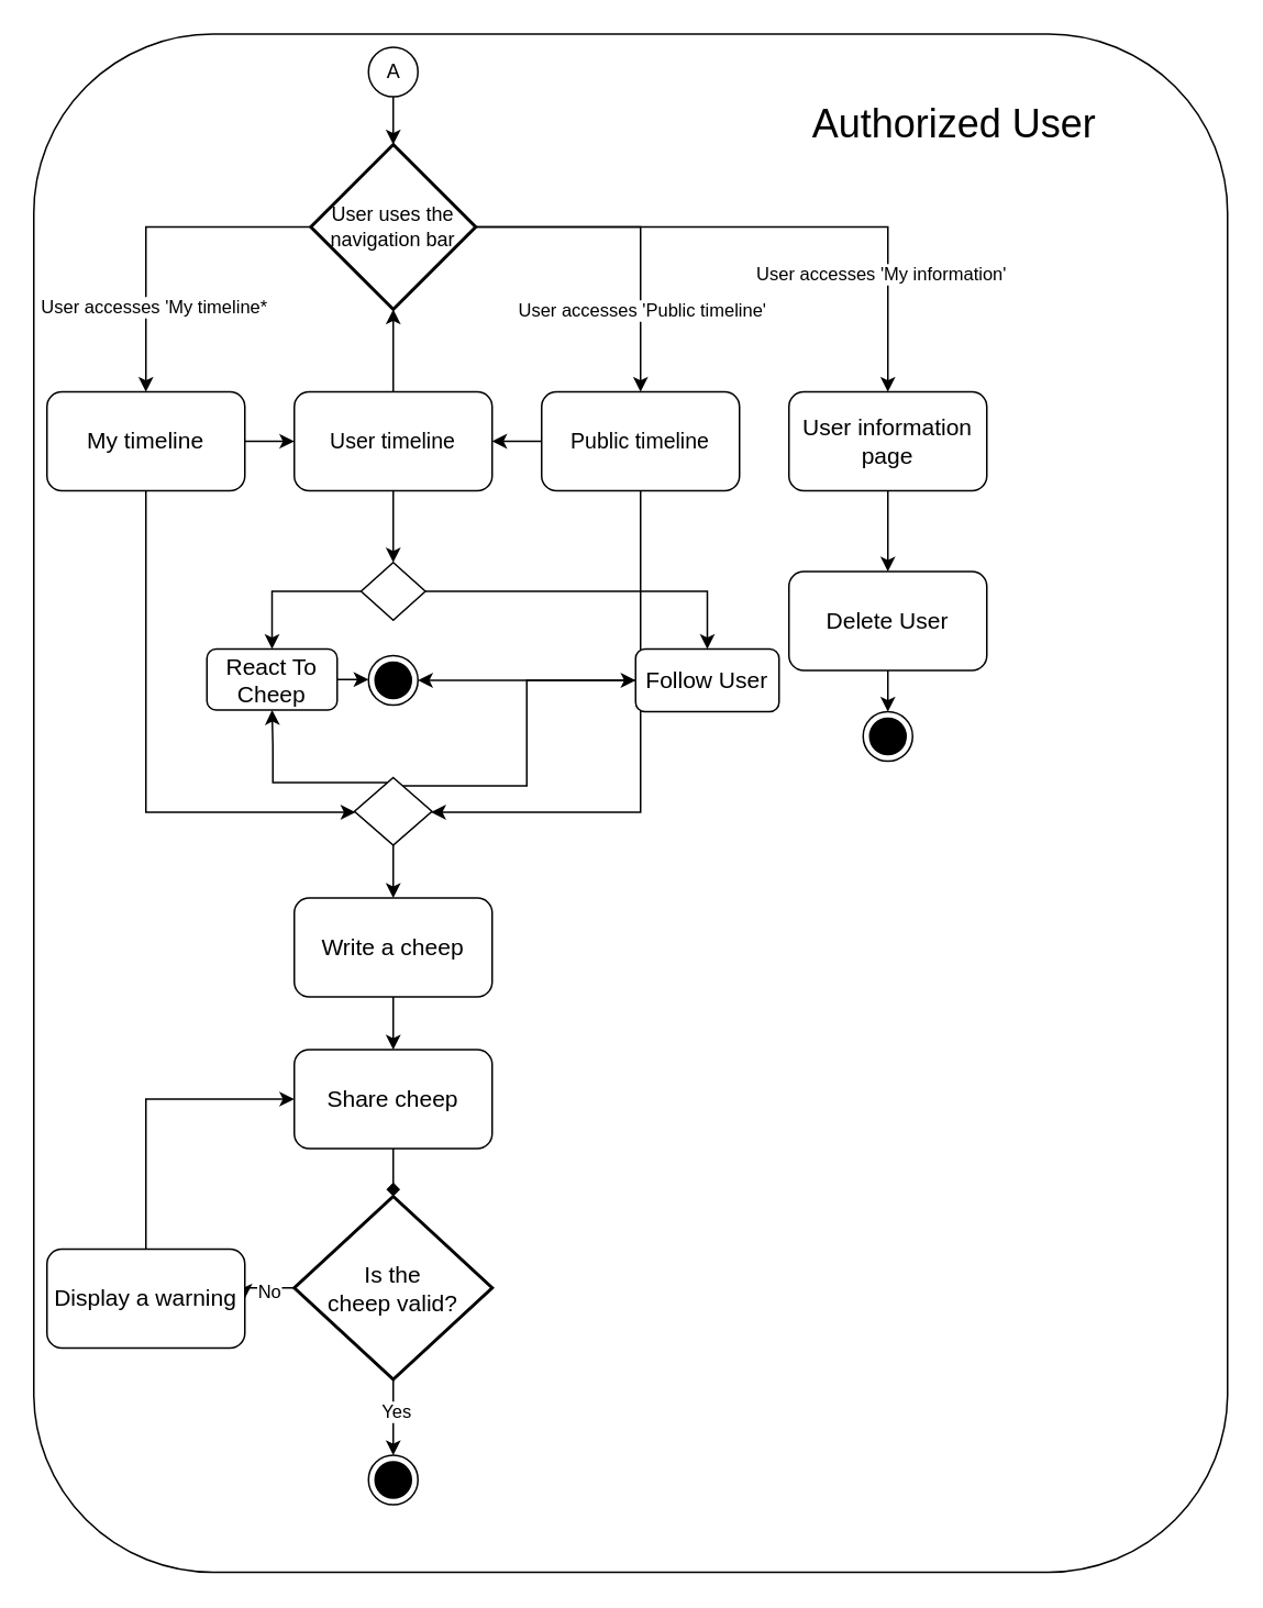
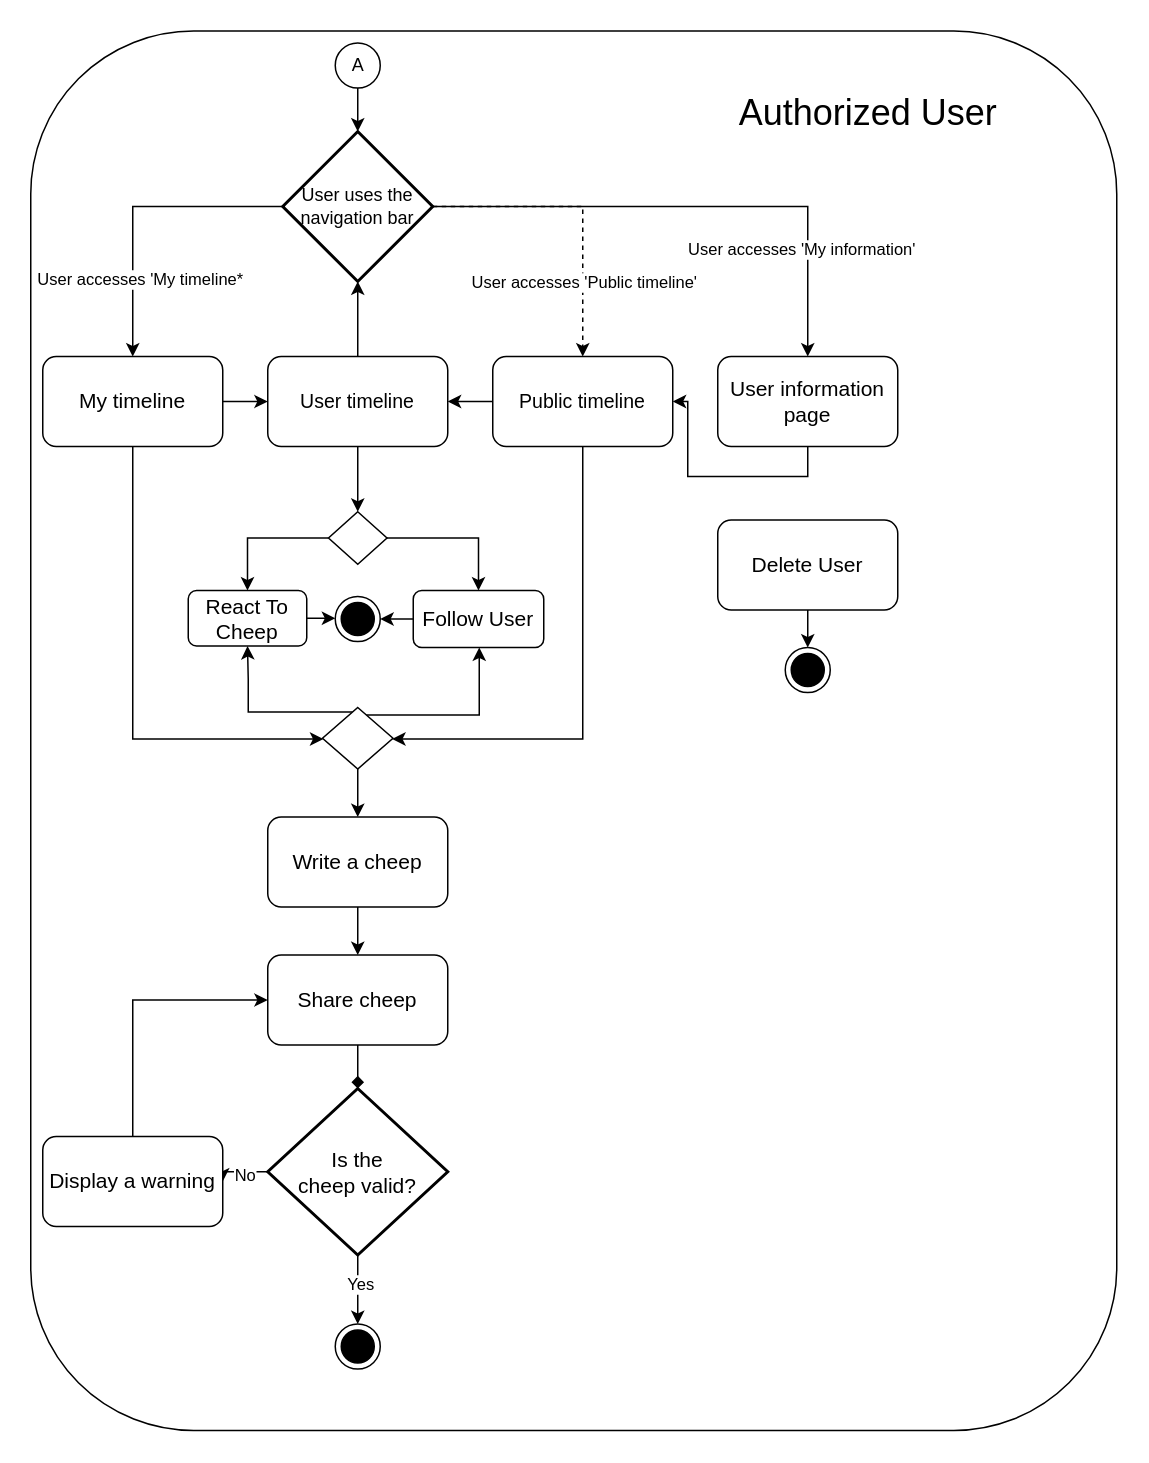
  <mxCell id="0" />
  <mxCell id="1" parent="0" />
  <mxCell id="2" value="" style="rounded=1;whiteSpace=wrap;html=1;" parent="1" vertex="1"><mxGeometry x="20" y="20" width="724" height="933" as="geometry" /></mxCell>
  <mxCell id="3" value="A" style="ellipse;html=1;" parent="1" vertex="1"><mxGeometry x="223" y="28" width="30" height="30" as="geometry" /></mxCell>
  <mxCell id="4" value="&lt;font style=&quot;font-size: 13px;&quot;&gt;User timeline&lt;/font&gt;" style="rounded=1;whiteSpace=wrap;html=1;" parent="1" vertex="1"><mxGeometry x="178" y="237" width="120" height="60" as="geometry" /></mxCell>
  <mxCell id="5" style="edgeStyle=orthogonalEdgeStyle;rounded=0;orthogonalLoop=1;jettySize=auto;html=1;exitX=1;exitY=0.5;exitDx=0;exitDy=0;entryX=0;entryY=0.5;entryDx=0;entryDy=0;" parent="1" source="7" target="4" edge="1"><mxGeometry relative="1" as="geometry" /></mxCell>
  <mxCell id="6" style="edgeStyle=orthogonalEdgeStyle;rounded=0;orthogonalLoop=1;jettySize=auto;html=1;exitX=0.5;exitY=1;exitDx=0;exitDy=0;" parent="1" source="7" target="36" edge="1"><mxGeometry relative="1" as="geometry"><mxPoint x="178" y="508" as="targetPoint" /><Array as="points"><mxPoint x="88" y="492" /></Array></mxGeometry></mxCell>
  <mxCell id="7" value="&lt;font style=&quot;font-size: 14px;&quot;&gt;My timeline&lt;/font&gt;" style="rounded=1;whiteSpace=wrap;html=1;" parent="1" vertex="1"><mxGeometry x="28" y="237" width="120" height="60" as="geometry" /></mxCell>
  <mxCell id="8" style="edgeStyle=orthogonalEdgeStyle;rounded=0;orthogonalLoop=1;jettySize=auto;html=1;exitX=0.5;exitY=1;exitDx=0;exitDy=0;entryX=0.5;entryY=0;entryDx=0;entryDy=0;" parent="1" source="9" target="10" edge="1"><mxGeometry relative="1" as="geometry" /></mxCell>
  <mxCell id="9" value="&lt;font style=&quot;font-size: 14px;&quot;&gt;Write a cheep&lt;/font&gt;" style="rounded=1;whiteSpace=wrap;html=1;" parent="1" vertex="1"><mxGeometry x="178" y="544" width="120" height="60" as="geometry" /></mxCell>
  <mxCell id="10" value="&lt;font style=&quot;font-size: 14px;&quot;&gt;Share cheep&lt;/font&gt;" style="rounded=1;whiteSpace=wrap;html=1;" parent="1" vertex="1"><mxGeometry x="178" y="636" width="120" height="60" as="geometry" /></mxCell>
  <mxCell id="11" style="edgeStyle=orthogonalEdgeStyle;rounded=0;orthogonalLoop=1;jettySize=auto;html=1;exitX=0;exitY=0.5;exitDx=0;exitDy=0;exitPerimeter=0;entryX=1;entryY=0.5;entryDx=0;entryDy=0;" parent="1" source="15" target="17" edge="1"><mxGeometry relative="1" as="geometry" /></mxCell>
  <mxCell id="12" value="No" style="edgeLabel;html=1;align=center;verticalAlign=middle;resizable=0;points=[];" parent="11" vertex="1" connectable="0"><mxGeometry x="-0.121" y="2" relative="1" as="geometry"><mxPoint as="offset" /></mxGeometry></mxCell>
  <mxCell id="13" value="" style="edgeStyle=orthogonalEdgeStyle;rounded=0;orthogonalLoop=1;jettySize=auto;html=1;" edge="1" parent="1" source="15" target="48"><mxGeometry relative="1" as="geometry" /></mxCell>
  <mxCell id="14" value="Yes" style="edgeLabel;html=1;align=center;verticalAlign=middle;resizable=0;points=[];" vertex="1" connectable="0" parent="13"><mxGeometry x="-0.174" y="1" relative="1" as="geometry"><mxPoint as="offset" /></mxGeometry></mxCell>
  <mxCell id="15" value="&lt;font style=&quot;font-size: 14px;&quot;&gt;Is the &lt;br&gt;cheep valid?&lt;/font&gt;" style="strokeWidth=2;html=1;shape=mxgraph.flowchart.decision;whiteSpace=wrap;" parent="1" vertex="1"><mxGeometry x="178" y="725" width="120" height="111" as="geometry" /></mxCell>
  <mxCell id="16" style="edgeStyle=orthogonalEdgeStyle;rounded=0;orthogonalLoop=1;jettySize=auto;html=1;exitX=0.5;exitY=0;exitDx=0;exitDy=0;entryX=0;entryY=0.5;entryDx=0;entryDy=0;" parent="1" source="17" target="10" edge="1"><mxGeometry relative="1" as="geometry" /></mxCell>
  <mxCell id="17" value="&lt;font style=&quot;font-size: 14px;&quot;&gt;Display a warning&lt;/font&gt;" style="rounded=1;whiteSpace=wrap;html=1;" parent="1" vertex="1"><mxGeometry x="28" y="757" width="120" height="60" as="geometry" /></mxCell>
  <mxCell id="18" style="edgeStyle=orthogonalEdgeStyle;rounded=0;orthogonalLoop=1;jettySize=auto;html=1;exitX=0.5;exitY=1;exitDx=0;exitDy=0;entryX=0.5;entryY=0;entryDx=0;entryDy=0;entryPerimeter=0;endArrow=diamond;" parent="1" source="10" target="15" edge="1"><mxGeometry relative="1" as="geometry" /></mxCell>
- <mxCell id="19" style="edgeStyle=orthogonalEdgeStyle;rounded=0;orthogonalLoop=1;jettySize=auto;html=1;exitX=0.5;exitY=1;exitDx=0;exitDy=0;" parent="1" source="20" target="47" edge="1"><mxGeometry relative="1" as="geometry"><mxPoint x="538" y="343" as="targetPoint" /></mxGeometry></mxCell>
+ <mxCell id="19" style="edgeStyle=orthogonalEdgeStyle;rounded=0;orthogonalLoop=1;jettySize=auto;html=1;exitX=0.5;exitY=1;exitDx=0;exitDy=0;" parent="1" source="20" target="31" edge="1"><mxGeometry relative="1" as="geometry"><mxPoint x="538" y="343" as="targetPoint" /></mxGeometry></mxCell>
  <mxCell id="20" value="&lt;font style=&quot;font-size: 14px;&quot;&gt;User information page&lt;/font&gt;" style="rounded=1;whiteSpace=wrap;html=1;" parent="1" vertex="1"><mxGeometry x="478" y="237" width="120" height="60" as="geometry" /></mxCell>
  <mxCell id="21" style="edgeStyle=orthogonalEdgeStyle;rounded=0;orthogonalLoop=1;jettySize=auto;html=1;exitX=0;exitY=0.5;exitDx=0;exitDy=0;exitPerimeter=0;entryX=0.5;entryY=0;entryDx=0;entryDy=0;" parent="1" source="27" target="7" edge="1"><mxGeometry relative="1" as="geometry" /></mxCell>
  <mxCell id="22" value="User accesses 'My timeline*" style="edgeLabel;html=1;align=center;verticalAlign=middle;resizable=0;points=[];" parent="21" vertex="1" connectable="0"><mxGeometry x="-0.413" y="1" relative="1" as="geometry"><mxPoint x="-37" y="47" as="offset" /></mxGeometry></mxCell>
- <mxCell id="23" style="edgeStyle=orthogonalEdgeStyle;rounded=0;orthogonalLoop=1;jettySize=auto;html=1;exitX=1;exitY=0.5;exitDx=0;exitDy=0;exitPerimeter=0;entryX=0.5;entryY=0;entryDx=0;entryDy=0;" parent="1" source="27" target="31" edge="1"><mxGeometry relative="1" as="geometry" /></mxCell>
+ <mxCell id="23" style="edgeStyle=orthogonalEdgeStyle;rounded=0;orthogonalLoop=1;jettySize=auto;html=1;exitX=1;exitY=0.5;exitDx=0;exitDy=0;exitPerimeter=0;entryX=0.5;entryY=0;entryDx=0;entryDy=0;dashed=1;" parent="1" source="27" target="31" edge="1"><mxGeometry relative="1" as="geometry" /></mxCell>
  <mxCell id="24" value="User accesses 'Public timeline'" style="edgeLabel;html=1;align=center;verticalAlign=middle;resizable=0;points=[];" parent="23" vertex="1" connectable="0"><mxGeometry x="0.497" y="3" relative="1" as="geometry"><mxPoint x="-3" as="offset" /></mxGeometry></mxCell>
  <mxCell id="25" style="edgeStyle=orthogonalEdgeStyle;rounded=0;orthogonalLoop=1;jettySize=auto;html=1;exitX=1;exitY=0.5;exitDx=0;exitDy=0;exitPerimeter=0;entryX=0.5;entryY=0;entryDx=0;entryDy=0;" parent="1" source="27" target="20" edge="1"><mxGeometry relative="1" as="geometry" /></mxCell>
  <mxCell id="26" value="User accesses 'My information'" style="edgeLabel;html=1;align=center;verticalAlign=middle;resizable=0;points=[];" parent="25" vertex="1" connectable="0"><mxGeometry x="0.697" y="1" relative="1" as="geometry"><mxPoint x="-6" y="-19" as="offset" /></mxGeometry></mxCell>
  <mxCell id="27" value="User uses the navigation bar" style="strokeWidth=2;html=1;shape=mxgraph.flowchart.decision;whiteSpace=wrap;" parent="1" vertex="1"><mxGeometry x="188" y="87" width="100" height="100" as="geometry" /></mxCell>
  <mxCell id="28" style="edgeStyle=orthogonalEdgeStyle;rounded=0;orthogonalLoop=1;jettySize=auto;html=1;exitX=0.5;exitY=1;exitDx=0;exitDy=0;entryX=0.5;entryY=0;entryDx=0;entryDy=0;entryPerimeter=0;" parent="1" source="3" target="27" edge="1"><mxGeometry relative="1" as="geometry" /></mxCell>
  <mxCell id="29" style="edgeStyle=orthogonalEdgeStyle;rounded=0;orthogonalLoop=1;jettySize=auto;html=1;exitX=0;exitY=0.5;exitDx=0;exitDy=0;entryX=1;entryY=0.5;entryDx=0;entryDy=0;" parent="1" source="31" target="4" edge="1"><mxGeometry relative="1" as="geometry" /></mxCell>
  <mxCell id="30" style="edgeStyle=orthogonalEdgeStyle;rounded=0;orthogonalLoop=1;jettySize=auto;html=1;exitX=0.5;exitY=1;exitDx=0;exitDy=0;" parent="1" source="31" target="36" edge="1"><mxGeometry relative="1" as="geometry"><mxPoint x="388" y="368" as="targetPoint" /><Array as="points"><mxPoint x="388" y="492" /></Array></mxGeometry></mxCell>
  <mxCell id="31" value="&lt;font style=&quot;font-size: 13px;&quot;&gt;Public timeline&lt;/font&gt;" style="rounded=1;whiteSpace=wrap;html=1;" parent="1" vertex="1"><mxGeometry x="328" y="237" width="120" height="60" as="geometry" /></mxCell>
  <mxCell id="32" style="edgeStyle=orthogonalEdgeStyle;rounded=0;orthogonalLoop=1;jettySize=auto;html=1;exitX=0.5;exitY=0;exitDx=0;exitDy=0;entryX=0.5;entryY=1;entryDx=0;entryDy=0;entryPerimeter=0;" parent="1" source="4" target="27" edge="1"><mxGeometry relative="1" as="geometry" /></mxCell>
  <mxCell id="33" style="edgeStyle=orthogonalEdgeStyle;rounded=0;orthogonalLoop=1;jettySize=auto;html=1;" parent="1" source="36" target="9" edge="1"><mxGeometry relative="1" as="geometry" /></mxCell>
  <mxCell id="34" style="edgeStyle=orthogonalEdgeStyle;rounded=0;orthogonalLoop=1;jettySize=auto;html=1;entryX=0.5;entryY=1;entryDx=0;entryDy=0;" parent="1" source="36" target="38" edge="1"><mxGeometry relative="1" as="geometry"><Array as="points"><mxPoint x="165" y="474" /><mxPoint x="165" y="452" /></Array></mxGeometry></mxCell>
  <mxCell id="35" style="edgeStyle=orthogonalEdgeStyle;rounded=0;orthogonalLoop=1;jettySize=auto;html=1;" parent="1" source="36" target="40" edge="1"><mxGeometry relative="1" as="geometry"><Array as="points"><mxPoint x="319" y="476" /></Array></mxGeometry></mxCell>
  <mxCell id="36" value="" style="rhombus;whiteSpace=wrap;html=1;" parent="1" vertex="1"><mxGeometry x="214.5" y="471" width="47" height="41" as="geometry" /></mxCell>
  <mxCell id="37" style="edgeStyle=orthogonalEdgeStyle;rounded=0;orthogonalLoop=1;jettySize=auto;html=1;exitX=1;exitY=0.5;exitDx=0;exitDy=0;entryX=0;entryY=0.5;entryDx=0;entryDy=0;" edge="1" parent="1" source="38" target="49"><mxGeometry relative="1" as="geometry" /></mxCell>
  <mxCell id="38" value="&lt;font style=&quot;font-size: 14px;&quot;&gt;React To Cheep&lt;/font&gt;" style="rounded=1;whiteSpace=wrap;html=1;" parent="1" vertex="1"><mxGeometry x="125" y="393" width="79" height="37" as="geometry" /></mxCell>
  <mxCell id="39" style="edgeStyle=orthogonalEdgeStyle;rounded=0;orthogonalLoop=1;jettySize=auto;html=1;exitX=0;exitY=0.5;exitDx=0;exitDy=0;entryX=1;entryY=0.5;entryDx=0;entryDy=0;" edge="1" parent="1" source="40" target="49"><mxGeometry relative="1" as="geometry" /></mxCell>
- <mxCell id="40" value="&lt;font style=&quot;font-size: 14px;&quot;&gt;Follow User&lt;/font&gt;" style="rounded=1;whiteSpace=wrap;html=1;" parent="1" vertex="1"><mxGeometry x="385" y="393" width="87" height="38" as="geometry" /></mxCell>
+ <mxCell id="40" value="&lt;font style=&quot;font-size: 14px;&quot;&gt;Follow User&lt;/font&gt;" style="rounded=1;whiteSpace=wrap;html=1;" parent="1" vertex="1"><mxGeometry x="275" y="393" width="87" height="38" as="geometry" /></mxCell>
  <mxCell id="41" style="edgeStyle=orthogonalEdgeStyle;rounded=0;orthogonalLoop=1;jettySize=auto;html=1;entryX=0.5;entryY=0;entryDx=0;entryDy=0;exitX=0;exitY=0.5;exitDx=0;exitDy=0;" parent="1" source="43" target="38" edge="1"><mxGeometry relative="1" as="geometry"><Array as="points"><mxPoint x="165" y="358" /></Array></mxGeometry></mxCell>
  <mxCell id="42" value="" style="edgeStyle=orthogonalEdgeStyle;rounded=0;orthogonalLoop=1;jettySize=auto;html=1;" edge="1" parent="1" source="43" target="40"><mxGeometry relative="1" as="geometry" /></mxCell>
  <mxCell id="43" value="" style="rhombus;whiteSpace=wrap;html=1;" parent="1" vertex="1"><mxGeometry x="218.5" y="340.5" width="39" height="35" as="geometry" /></mxCell>
  <mxCell id="44" style="edgeStyle=orthogonalEdgeStyle;rounded=0;orthogonalLoop=1;jettySize=auto;html=1;entryX=0.5;entryY=0;entryDx=0;entryDy=0;" parent="1" source="4" target="43" edge="1"><mxGeometry relative="1" as="geometry" /></mxCell>
  <mxCell id="45" value="&lt;font style=&quot;font-size: 24px;&quot;&gt;Authorized User&lt;/font&gt;" style="text;html=1;align=center;verticalAlign=middle;resizable=0;points=[];autosize=1;strokeColor=none;fillColor=none;" parent="1" vertex="1"><mxGeometry x="483" y="54" width="190" height="41" as="geometry" /></mxCell>
  <mxCell id="46" value="" style="edgeStyle=orthogonalEdgeStyle;rounded=0;orthogonalLoop=1;jettySize=auto;html=1;" edge="1" parent="1" source="47" target="50"><mxGeometry relative="1" as="geometry" /></mxCell>
  <mxCell id="47" value="&lt;font style=&quot;font-size: 14px;&quot;&gt;Delete User&lt;/font&gt;" style="rounded=1;whiteSpace=wrap;html=1;" parent="1" vertex="1"><mxGeometry x="478" y="346" width="120" height="60" as="geometry" /></mxCell>
  <mxCell id="48" value="" style="ellipse;html=1;shape=endState;fillColor=strokeColor;" vertex="1" parent="1"><mxGeometry x="223" y="882" width="30" height="30" as="geometry" /></mxCell>
  <mxCell id="49" value="" style="ellipse;html=1;shape=endState;fillColor=strokeColor;" vertex="1" parent="1"><mxGeometry x="223" y="397" width="30" height="30" as="geometry" /></mxCell>
  <mxCell id="50" value="" style="ellipse;html=1;shape=endState;fillColor=strokeColor;" vertex="1" parent="1"><mxGeometry x="523" y="431" width="30" height="30" as="geometry" /></mxCell>
